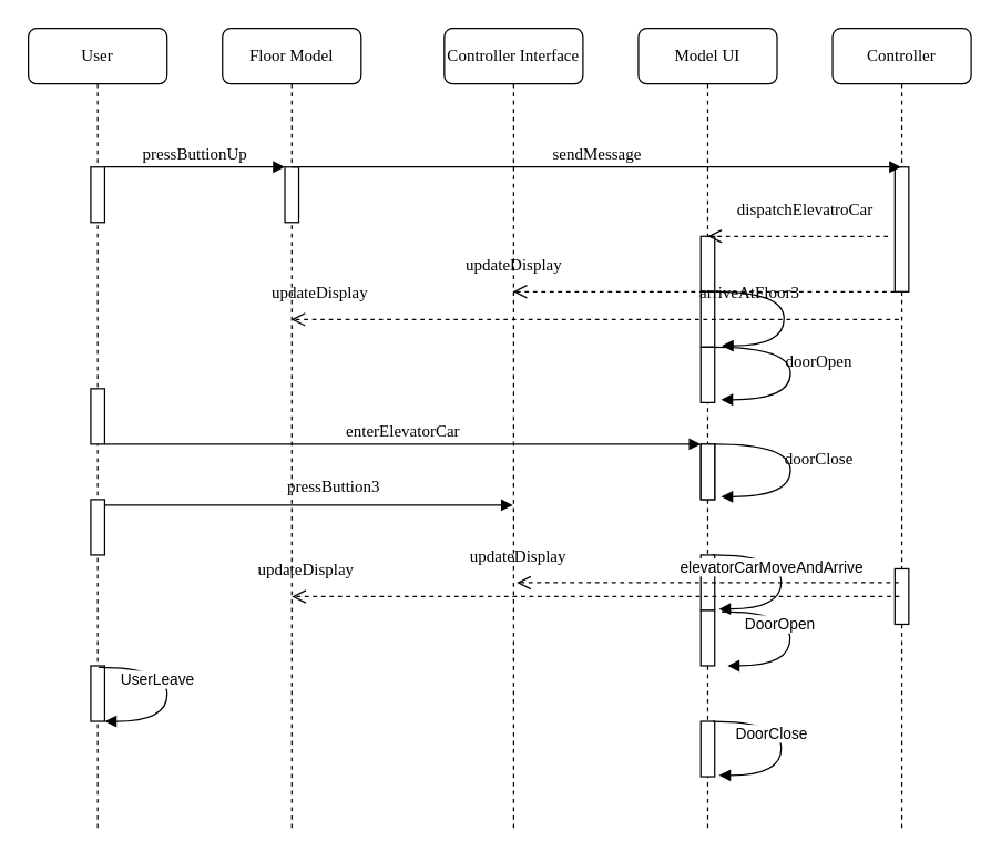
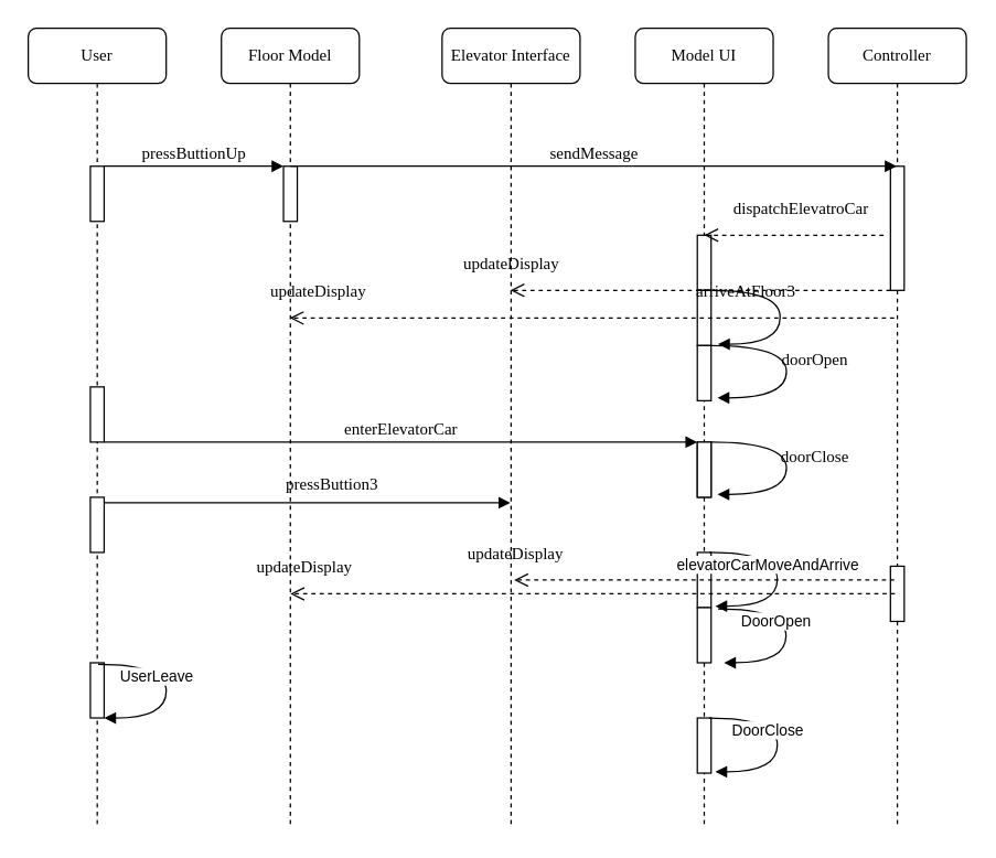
  <mxCell id="0" />
  <mxCell id="1" parent="0" />
  <mxCell id="2" value="Floor Model" style="shape=umlLifeline;perimeter=lifelinePerimeter;whiteSpace=wrap;html=1;container=1;collapsible=0;recursiveResize=0;outlineConnect=0;rounded=1;shadow=0;comic=0;labelBackgroundColor=none;strokeWidth=1;fontFamily=Verdana;fontSize=12;align=center;" parent="1" vertex="1"><mxGeometry x="160" y="20" width="100" height="580" as="geometry" /></mxCell>
  <mxCell id="3" value="" style="html=1;points=[];perimeter=orthogonalPerimeter;rounded=0;shadow=0;comic=0;labelBackgroundColor=none;strokeWidth=1;fontFamily=Verdana;fontSize=12;align=center;" parent="2" vertex="1"><mxGeometry x="45" y="100" width="10" height="40" as="geometry" /></mxCell>
- <mxCell id="4" value="Controller Interface" style="shape=umlLifeline;perimeter=lifelinePerimeter;whiteSpace=wrap;html=1;container=1;collapsible=0;recursiveResize=0;outlineConnect=0;rounded=1;shadow=0;comic=0;labelBackgroundColor=none;strokeWidth=1;fontFamily=Verdana;fontSize=12;align=center;" parent="1" vertex="1"><mxGeometry x="320" y="20" width="100" height="580" as="geometry" /></mxCell>
+ <mxCell id="4" value="Elevator Interface" style="shape=umlLifeline;perimeter=lifelinePerimeter;whiteSpace=wrap;html=1;container=1;collapsible=0;recursiveResize=0;outlineConnect=0;rounded=1;shadow=0;comic=0;labelBackgroundColor=none;strokeWidth=1;fontFamily=Verdana;fontSize=12;align=center;" parent="1" vertex="1"><mxGeometry x="320" y="20" width="100" height="580" as="geometry" /></mxCell>
  <mxCell id="5" value="Model UI" style="shape=umlLifeline;perimeter=lifelinePerimeter;whiteSpace=wrap;html=1;container=1;collapsible=0;recursiveResize=0;outlineConnect=0;rounded=1;shadow=0;comic=0;labelBackgroundColor=none;strokeWidth=1;fontFamily=Verdana;fontSize=12;align=center;" parent="1" vertex="1"><mxGeometry x="460" y="20" width="100" height="580" as="geometry" /></mxCell>
  <mxCell id="6" value="" style="html=1;points=[];perimeter=orthogonalPerimeter;rounded=0;shadow=0;comic=0;labelBackgroundColor=none;strokeWidth=1;fontFamily=Verdana;fontSize=12;align=center;" parent="5" vertex="1"><mxGeometry x="45" y="150" width="10" height="40" as="geometry" /></mxCell>
  <mxCell id="7" value="" style="html=1;points=[];perimeter=orthogonalPerimeter;rounded=0;shadow=0;comic=0;labelBackgroundColor=none;strokeWidth=1;fontFamily=Verdana;fontSize=12;align=center;" parent="5" vertex="1"><mxGeometry x="45" y="190" width="10" height="40" as="geometry" /></mxCell>
  <mxCell id="8" value="" style="html=1;points=[];perimeter=orthogonalPerimeter;rounded=0;shadow=0;comic=0;labelBackgroundColor=none;strokeWidth=1;fontFamily=Verdana;fontSize=12;align=center;" parent="5" vertex="1"><mxGeometry x="45" y="230" width="10" height="40" as="geometry" /></mxCell>
  <mxCell id="9" value="" style="html=1;points=[];perimeter=orthogonalPerimeter;rounded=0;shadow=0;comic=0;labelBackgroundColor=none;strokeWidth=1;fontFamily=Verdana;fontSize=12;align=center;" parent="5" vertex="1"><mxGeometry x="45" y="380" width="10" height="40" as="geometry" /></mxCell>
  <mxCell id="10" value="" style="html=1;points=[];perimeter=orthogonalPerimeter;rounded=0;shadow=0;comic=0;labelBackgroundColor=none;strokeWidth=1;fontFamily=Verdana;fontSize=12;align=center;" parent="5" vertex="1"><mxGeometry x="45" y="420" width="10" height="40" as="geometry" /></mxCell>
  <mxCell id="11" value="" style="html=1;points=[];perimeter=orthogonalPerimeter;rounded=0;shadow=0;comic=0;labelBackgroundColor=none;strokeWidth=1;fontFamily=Verdana;fontSize=12;align=center;" parent="5" vertex="1"><mxGeometry x="45" y="500" width="10" height="40" as="geometry" /></mxCell>
  <mxCell id="12" value="" style="html=1;verticalAlign=bottom;endArrow=block;labelBackgroundColor=none;fontFamily=Verdana;fontSize=12;elbow=vertical;edgeStyle=orthogonalEdgeStyle;curved=1;exitX=1.066;exitY=0.713;exitPerimeter=0;" parent="5" edge="1"><mxGeometry x="-1" y="-286" relative="1" as="geometry"><mxPoint x="53.66" y="500.01" as="sourcePoint" /><mxPoint x="58" y="539" as="targetPoint" /><Array as="points"><mxPoint x="103" y="500.1" /><mxPoint x="103" y="539.1" /></Array><mxPoint x="-286" y="-276" as="offset" /></mxGeometry></mxCell>
  <mxCell id="13" value="DoorClose" style="edgeLabel;html=1;align=center;verticalAlign=middle;resizable=0;points=[];" parent="12" vertex="1" connectable="0"><mxGeometry x="-0.132" y="-8" relative="1" as="geometry"><mxPoint as="offset" /></mxGeometry></mxCell>
  <mxCell id="14" value="Controller" style="shape=umlLifeline;perimeter=lifelinePerimeter;whiteSpace=wrap;html=1;container=1;collapsible=0;recursiveResize=0;outlineConnect=0;rounded=1;shadow=0;comic=0;labelBackgroundColor=none;strokeWidth=1;fontFamily=Verdana;fontSize=12;align=center;" parent="1" vertex="1"><mxGeometry x="600" y="20" width="100" height="580" as="geometry" /></mxCell>
  <mxCell id="15" value="" style="html=1;points=[];perimeter=orthogonalPerimeter;rounded=0;shadow=0;comic=0;labelBackgroundColor=none;strokeWidth=1;fontFamily=Verdana;fontSize=12;align=center;" parent="14" vertex="1"><mxGeometry x="45" y="100" width="10" height="90" as="geometry" /></mxCell>
  <mxCell id="16" value="" style="html=1;points=[];perimeter=orthogonalPerimeter;rounded=0;shadow=0;comic=0;labelBackgroundColor=none;strokeWidth=1;fontFamily=Verdana;fontSize=12;align=center;" parent="14" vertex="1"><mxGeometry x="45" y="390" width="10" height="40" as="geometry" /></mxCell>
  <mxCell id="17" value="User" style="shape=umlLifeline;perimeter=lifelinePerimeter;whiteSpace=wrap;html=1;container=1;collapsible=0;recursiveResize=0;outlineConnect=0;rounded=1;shadow=0;comic=0;labelBackgroundColor=none;strokeWidth=1;fontFamily=Verdana;fontSize=12;align=center;" parent="1" vertex="1"><mxGeometry x="20" y="20" width="100" height="580" as="geometry" /></mxCell>
  <mxCell id="18" value="" style="html=1;points=[];perimeter=orthogonalPerimeter;rounded=0;shadow=0;comic=0;labelBackgroundColor=none;strokeWidth=1;fontFamily=Verdana;fontSize=12;align=center;" parent="17" vertex="1"><mxGeometry x="45" y="100" width="10" height="40" as="geometry" /></mxCell>
  <mxCell id="19" value="" style="html=1;points=[];perimeter=orthogonalPerimeter;rounded=0;shadow=0;comic=0;labelBackgroundColor=none;strokeWidth=1;fontFamily=Verdana;fontSize=12;align=center;" parent="17" vertex="1"><mxGeometry x="45" y="260" width="10" height="40" as="geometry" /></mxCell>
  <mxCell id="20" value="" style="html=1;points=[];perimeter=orthogonalPerimeter;rounded=0;shadow=0;comic=0;labelBackgroundColor=none;strokeWidth=1;fontFamily=Verdana;fontSize=12;align=center;" parent="17" vertex="1"><mxGeometry x="45" y="340" width="10" height="40" as="geometry" /></mxCell>
  <mxCell id="21" value="pressButtionUp" style="html=1;verticalAlign=bottom;endArrow=block;entryX=0;entryY=0;labelBackgroundColor=none;fontFamily=Verdana;fontSize=12;edgeStyle=elbowEdgeStyle;elbow=vertical;" parent="1" edge="1"><mxGeometry relative="1" as="geometry"><mxPoint x="75" y="120" as="sourcePoint" /><mxPoint x="205" y="120" as="targetPoint" /></mxGeometry></mxCell>
  <mxCell id="22" value="doorOpen" style="html=1;verticalAlign=bottom;endArrow=block;labelBackgroundColor=none;fontFamily=Verdana;fontSize=12;elbow=vertical;edgeStyle=orthogonalEdgeStyle;curved=1;entryX=1;entryY=0.286;entryPerimeter=0;exitX=1.038;exitY=0.345;exitPerimeter=0;" parent="1" edge="1"><mxGeometry x="0.047" y="20" relative="1" as="geometry"><mxPoint x="515" y="250" as="sourcePoint" /><mxPoint x="519.62" y="287.92" as="targetPoint" /><Array as="points"><mxPoint x="569.62" y="249.9" /><mxPoint x="569.62" y="287.9" /></Array><mxPoint as="offset" /></mxGeometry></mxCell>
  <mxCell id="23" value="updateDisplay" style="html=1;verticalAlign=bottom;endArrow=block;labelBackgroundColor=none;fontFamily=Verdana;fontSize=12;elbow=vertical;edgeStyle=orthogonalEdgeStyle;curved=1;exitX=1.066;exitY=0.713;exitPerimeter=0;" parent="1" edge="1"><mxGeometry x="-1" y="-286" relative="1" as="geometry"><mxPoint x="515.66" y="210.01" as="sourcePoint" /><mxPoint x="520" y="249" as="targetPoint" /><Array as="points"><mxPoint x="565" y="210.1" /><mxPoint x="565" y="249.1" /></Array><mxPoint x="-286" y="-276" as="offset" /></mxGeometry></mxCell>
  <mxCell id="24" value="sendMessage" style="html=1;verticalAlign=bottom;endArrow=block;labelBackgroundColor=none;fontFamily=Verdana;fontSize=12;edgeStyle=elbowEdgeStyle;elbow=vertical;" parent="1" target="14" edge="1"><mxGeometry relative="1" as="geometry"><mxPoint x="210" y="120" as="sourcePoint" /><mxPoint x="340" y="120" as="targetPoint" /></mxGeometry></mxCell>
  <mxCell id="25" value="dispatchElevatroCar" style="html=1;verticalAlign=bottom;endArrow=open;dashed=1;endSize=8;exitX=0;exitY=0.95;labelBackgroundColor=none;fontFamily=Verdana;fontSize=12;" parent="1" edge="1"><mxGeometry x="-0.077" y="-10" relative="1" as="geometry"><mxPoint x="510" y="170" as="targetPoint" /><mxPoint x="640" y="170" as="sourcePoint" /><Array as="points"><mxPoint x="570" y="170" /></Array><mxPoint as="offset" /></mxGeometry></mxCell>
  <mxCell id="26" value="enterElevatorCar" style="html=1;verticalAlign=bottom;endArrow=block;entryX=0;entryY=0;labelBackgroundColor=none;fontFamily=Verdana;fontSize=12;" parent="1" edge="1"><mxGeometry relative="1" as="geometry"><mxPoint x="75" y="320" as="sourcePoint" /><mxPoint x="505" y="320" as="targetPoint" /></mxGeometry></mxCell>
  <mxCell id="27" value="" style="html=1;points=[];perimeter=orthogonalPerimeter;rounded=0;shadow=0;comic=0;labelBackgroundColor=none;strokeWidth=1;fontFamily=Verdana;fontSize=12;align=center;" parent="1" vertex="1"><mxGeometry x="505" y="320" width="10" height="40" as="geometry" /></mxCell>
  <mxCell id="28" value="doorClose" style="html=1;verticalAlign=bottom;endArrow=block;labelBackgroundColor=none;fontFamily=Verdana;fontSize=12;elbow=vertical;edgeStyle=orthogonalEdgeStyle;curved=1;entryX=1;entryY=0.286;entryPerimeter=0;exitX=1.038;exitY=0.345;exitPerimeter=0;" parent="1" edge="1"><mxGeometry x="0.047" y="20" relative="1" as="geometry"><mxPoint x="515" y="320" as="sourcePoint" /><mxPoint x="519.62" y="357.92" as="targetPoint" /><Array as="points"><mxPoint x="569.62" y="319.9" /><mxPoint x="569.62" y="357.9" /></Array><mxPoint as="offset" /></mxGeometry></mxCell>
  <mxCell id="29" value="updateDisplay" style="html=1;verticalAlign=bottom;endArrow=open;dashed=1;endSize=8;exitX=0;exitY=0.95;labelBackgroundColor=none;fontFamily=Verdana;fontSize=12;" parent="1" target="4" edge="1"><mxGeometry x="1" y="-10" relative="1" as="geometry"><mxPoint x="515" y="210" as="targetPoint" /><mxPoint x="645" y="210" as="sourcePoint" /><Array as="points"><mxPoint x="575" y="210" /></Array><mxPoint x="1" as="offset" /></mxGeometry></mxCell>
  <mxCell id="30" value="arriveAtFloor3" style="html=1;verticalAlign=bottom;endArrow=open;dashed=1;endSize=8;exitX=0;exitY=0.95;labelBackgroundColor=none;fontFamily=Verdana;fontSize=12;" parent="1" target="2" edge="1"><mxGeometry x="-0.508" y="-10" relative="1" as="geometry"><mxPoint x="372.25" y="230" as="targetPoint" /><mxPoint x="647.75" y="230" as="sourcePoint" /><Array as="points"><mxPoint x="577.75" y="230" /></Array><mxPoint as="offset" /></mxGeometry></mxCell>
  <mxCell id="31" value="pressButtion3" style="html=1;verticalAlign=bottom;endArrow=block;labelBackgroundColor=none;fontFamily=Verdana;fontSize=12;" parent="1" target="4" edge="1"><mxGeometry x="0.12" y="4" relative="1" as="geometry"><mxPoint x="75" y="364" as="sourcePoint" /><mxPoint x="505" y="364" as="targetPoint" /><mxPoint as="offset" /></mxGeometry></mxCell>
  <mxCell id="32" value="" style="html=1;verticalAlign=bottom;endArrow=block;labelBackgroundColor=none;fontFamily=Verdana;fontSize=12;elbow=vertical;edgeStyle=orthogonalEdgeStyle;curved=1;exitX=1.066;exitY=0.713;exitPerimeter=0;" parent="1" edge="1"><mxGeometry x="-1" y="-286" relative="1" as="geometry"><mxPoint x="513.66" y="400.01" as="sourcePoint" /><mxPoint x="518" y="439" as="targetPoint" /><Array as="points"><mxPoint x="563" y="400.1" /><mxPoint x="563" y="439.1" /></Array><mxPoint x="-286" y="-276" as="offset" /></mxGeometry></mxCell>
  <mxCell id="33" value="elevatorCarMoveAndArrive" style="edgeLabel;html=1;align=center;verticalAlign=middle;resizable=0;points=[];" parent="32" vertex="1" connectable="0"><mxGeometry x="-0.132" y="-8" relative="1" as="geometry"><mxPoint as="offset" /></mxGeometry></mxCell>
  <mxCell id="34" value="" style="html=1;points=[];perimeter=orthogonalPerimeter;rounded=0;shadow=0;comic=0;labelBackgroundColor=none;strokeWidth=1;fontFamily=Verdana;fontSize=12;align=center;" parent="1" vertex="1"><mxGeometry x="65" y="480" width="10" height="40" as="geometry" /></mxCell>
  <mxCell id="35" value="" style="html=1;verticalAlign=bottom;endArrow=block;labelBackgroundColor=none;fontFamily=Verdana;fontSize=12;elbow=vertical;edgeStyle=orthogonalEdgeStyle;curved=1;exitX=1.066;exitY=0.713;exitPerimeter=0;" parent="1" edge="1"><mxGeometry x="-1" y="-286" relative="1" as="geometry"><mxPoint x="70.66" y="481.01" as="sourcePoint" /><mxPoint x="75" y="520" as="targetPoint" /><Array as="points"><mxPoint x="120" y="481.1" /><mxPoint x="120" y="520.1" /></Array><mxPoint x="-286" y="-276" as="offset" /></mxGeometry></mxCell>
  <mxCell id="36" value="UserLeave" style="edgeLabel;html=1;align=center;verticalAlign=middle;resizable=0;points=[];" parent="35" vertex="1" connectable="0"><mxGeometry x="-0.132" y="-8" relative="1" as="geometry"><mxPoint as="offset" /></mxGeometry></mxCell>
  <mxCell id="37" value="" style="html=1;verticalAlign=bottom;endArrow=block;labelBackgroundColor=none;fontFamily=Verdana;fontSize=12;elbow=vertical;edgeStyle=orthogonalEdgeStyle;curved=1;exitX=1.066;exitY=0.713;exitPerimeter=0;" parent="1" edge="1"><mxGeometry x="-1" y="-286" relative="1" as="geometry"><mxPoint x="520" y="441.01" as="sourcePoint" /><mxPoint x="524.34" y="480" as="targetPoint" /><Array as="points"><mxPoint x="569.34" y="441.1" /><mxPoint x="569.34" y="480.1" /></Array><mxPoint x="-286" y="-276" as="offset" /></mxGeometry></mxCell>
  <mxCell id="38" value="DoorOpen" style="edgeLabel;html=1;align=center;verticalAlign=middle;resizable=0;points=[];" parent="37" vertex="1" connectable="0"><mxGeometry x="-0.132" y="-8" relative="1" as="geometry"><mxPoint as="offset" /></mxGeometry></mxCell>
  <mxCell id="39" value="updateDisplay" style="html=1;verticalAlign=bottom;endArrow=open;dashed=1;endSize=8;exitX=0;exitY=0.95;labelBackgroundColor=none;fontFamily=Verdana;fontSize=12;" parent="1" edge="1"><mxGeometry x="1" y="-10" relative="1" as="geometry"><mxPoint x="372.25" y="420" as="targetPoint" /><mxPoint x="647.75" y="420" as="sourcePoint" /><Array as="points"><mxPoint x="577.75" y="420" /></Array><mxPoint x="1" as="offset" /></mxGeometry></mxCell>
  <mxCell id="40" value="updateDisplay" style="html=1;verticalAlign=bottom;endArrow=open;dashed=1;endSize=8;exitX=0;exitY=0.95;labelBackgroundColor=none;fontFamily=Verdana;fontSize=12;" parent="1" edge="1"><mxGeometry x="0.954" y="-10" relative="1" as="geometry"><mxPoint x="210" y="430" as="targetPoint" /><mxPoint x="648.25" y="430" as="sourcePoint" /><Array as="points"><mxPoint x="578.25" y="430" /></Array><mxPoint as="offset" /></mxGeometry></mxCell>
  <mxCell id="41" value="" style="html=1;points=[];perimeter=orthogonalPerimeter;rounded=0;shadow=0;comic=0;labelBackgroundColor=none;strokeWidth=1;fontFamily=Verdana;fontSize=12;align=center;" parent="1" vertex="1"><mxGeometry x="505" y="320" width="10" height="40" as="geometry" /></mxCell>
